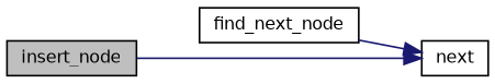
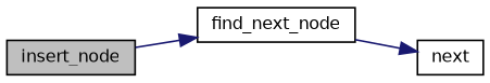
  digraph {
    fontname="DejaVu Sans"
    rankdir=LR
    node [color=black fillcolor=white fontname="DejaVu Sans" fontsize=10 shape=record style=filled]
    edge [color=midnightblue fontname="DejaVu Sans" fontsize=10 labelfontname=Helvetica labelfontsize=10 style=solid]
    n1 [fillcolor=grey75 fontcolor=black height=0.2 label=insert_node width=0.4]
    n2 [height=0.2 label=find_next_node width=0.4]
    n3 [height=0.2 label=next width=0.4]
-   n1 -> n3
+   n1 -> n2
    n2 -> n3
  }
